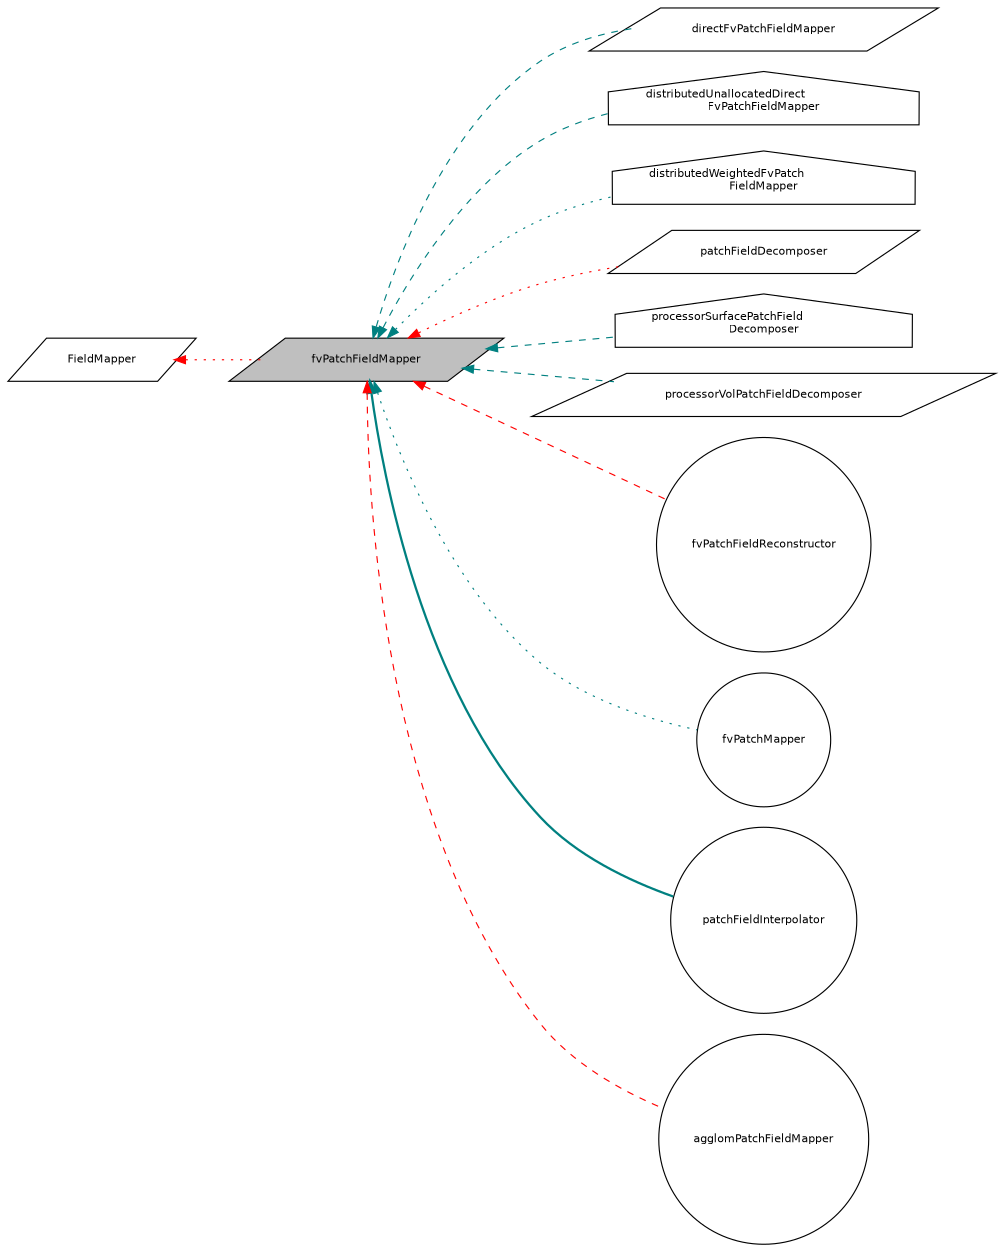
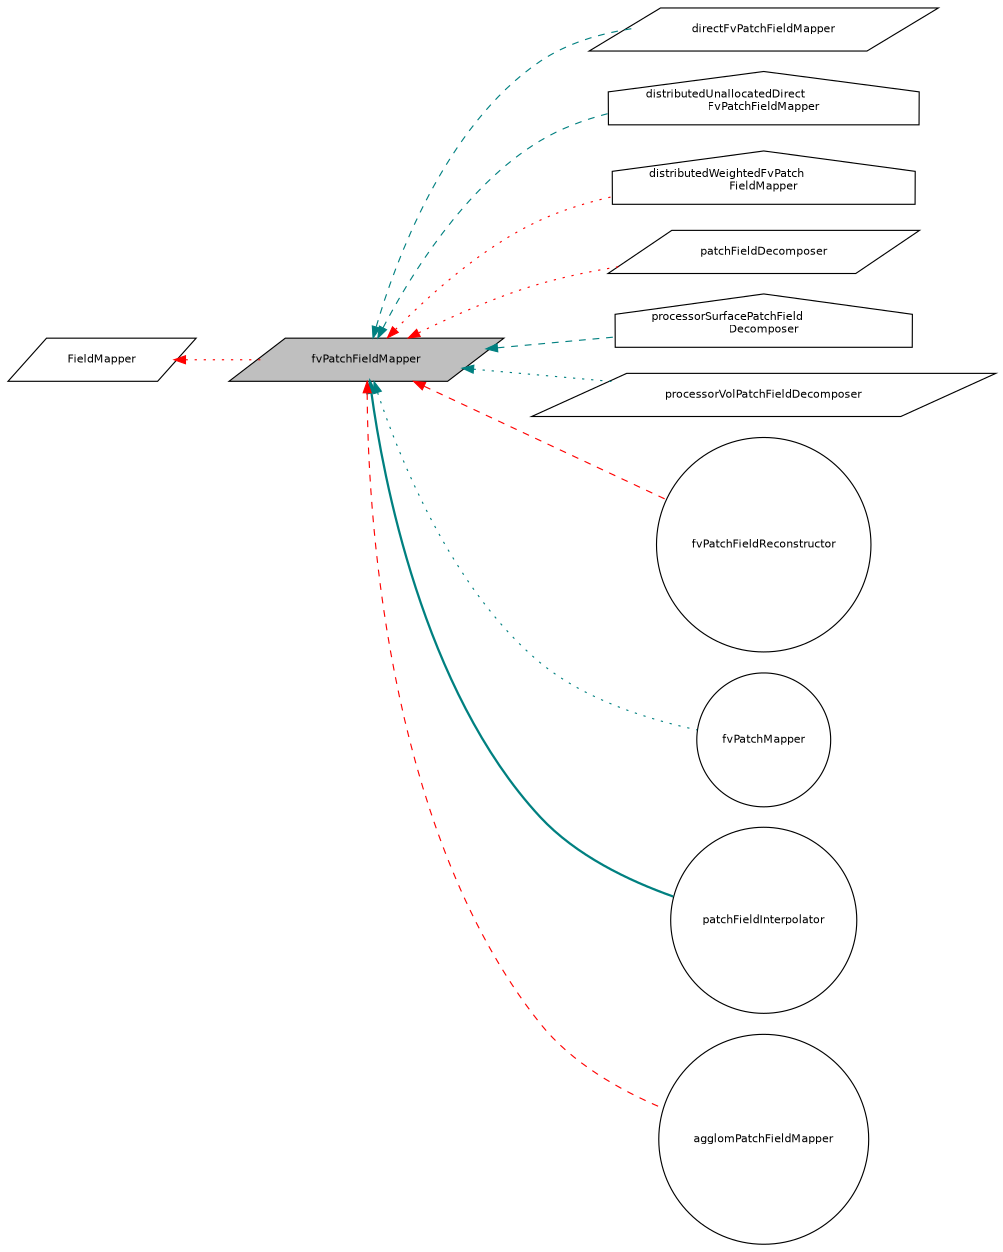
  digraph {
    rankdir=LR
    node [color=black fontname=Helvetica fontsize=10 shape=parallelogram]
    edge [color=teal dir=back fontname=Helvetica fontsize=10 labelfontname=Helvetica labelfontsize=10 style=dashed]
    n1 [fillcolor=grey75 fontcolor=black height=0.2 label=fvPatchFieldMapper style=filled width=0.4]
    n2 [height=0.2 label=directFvPatchFieldMapper width=0.4]
    n3 [height=0.2 label="distributedUnallocatedDirect\lFvPatchFieldMapper" shape=house width=0.4]
    n4 [height=0.2 label="distributedWeightedFvPatch\lFieldMapper" shape=house width=0.4]
    n5 [height=0.2 label=patchFieldDecomposer width=0.4]
    n6 [height=0.2 label="processorSurfacePatchField\lDecomposer" shape=house width=0.4]
    n7 [height=0.2 label=processorVolPatchFieldDecomposer width=0.4]
    n8 [height=0.2 label=fvPatchFieldReconstructor shape=circle width=0.4]
    n9 [height=0.2 label=fvPatchMapper shape=circle width=0.4]
    n10 [height=0.2 label=patchFieldInterpolator shape=circle width=0.4]
    n11 [height=0.2 label=agglomPatchFieldMapper shape=circle width=0.4]
    n12 [height=0.2 label=FieldMapper width=0.4]
    n1 -> n2
    n1 -> n3
-   n1 -> n4 [style=dotted]
+   n1 -> n4 [color=red style=dotted]
    n1 -> n5 [color=red style=dotted]
    n1 -> n6
-   n1 -> n7
+   n1 -> n7 [style=dotted]
    n1 -> n8 [color=red]
    n1 -> n9 [style=dotted]
    n1 -> n10 [style=bold]
    n1 -> n11 [color=red]
    n12 -> n1 [color=red style=dotted]
  }
